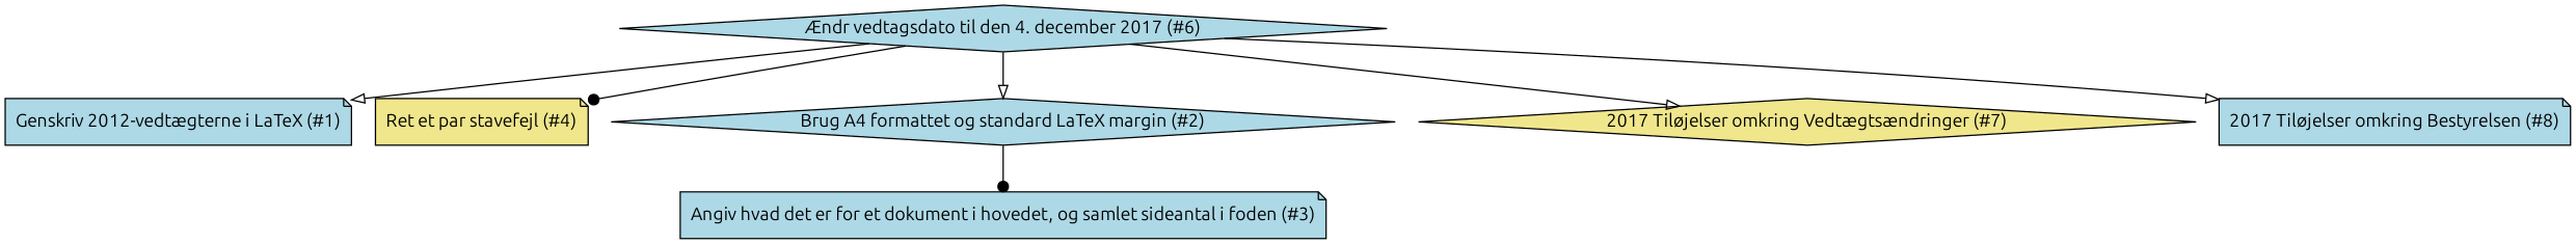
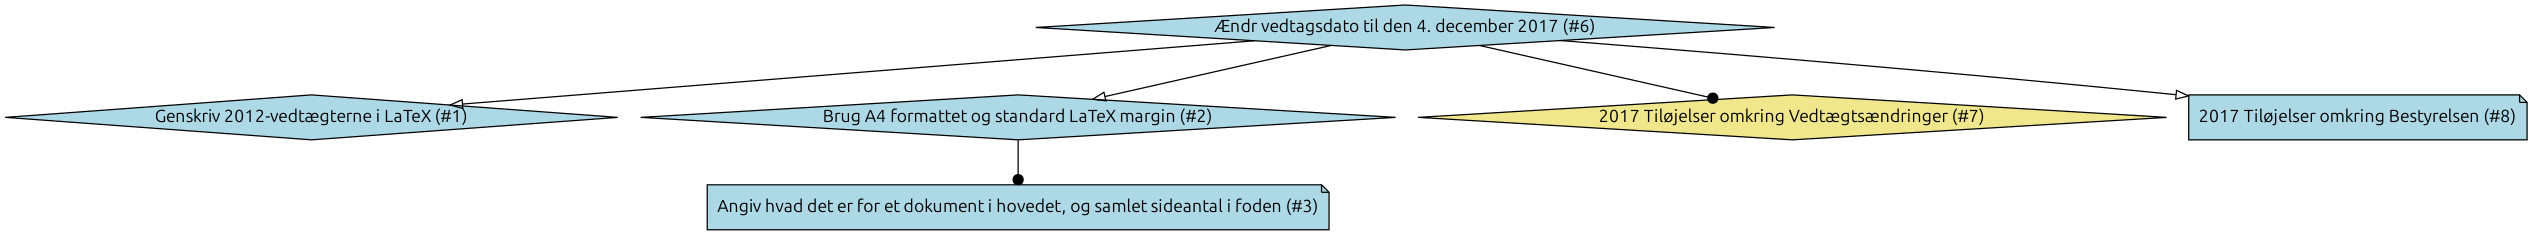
  digraph {
    fontname=Ubuntu
    node [fillcolor=lightblue fontname=Ubuntu shape=note style=filled]
    edge [arrowhead=onormal fontname=Ubuntu]
-   n1 [label="Genskriv 2012-vedtægterne i LaTeX (#1)"]
+   n1 [label="Genskriv 2012-vedtægterne i LaTeX (#1)" shape=diamond]
    n2 [label="Ændr vedtagsdato til den 4. december 2017 (#6)" shape=diamond]
-   n3 [fillcolor=khaki label="Ret et par stavefejl (#4)"]
    n4 [label="Brug A4 formattet og standard LaTeX margin (#2)" shape=diamond]
    n5 [fillcolor=khaki label="2017 Tiløjelser omkring Vedtægtsændringer (#7)" shape=diamond]
    n6 [label="2017 Tiløjelser omkring Bestyrelsen (#8)"]
    n7 [label="Angiv hvad det er for et dokument i hovedet, og samlet sideantal i foden (#3)"]
    n2 -> n1
-   n2 -> n3 [arrowhead=dot]
    n2 -> n4
-   n2 -> n5
+   n2 -> n5 [arrowhead=dot]
    n2 -> n6
    n4 -> n7 [arrowhead=dot]
  }
